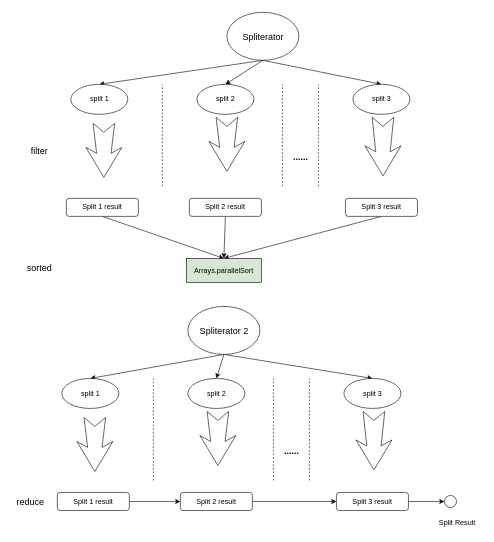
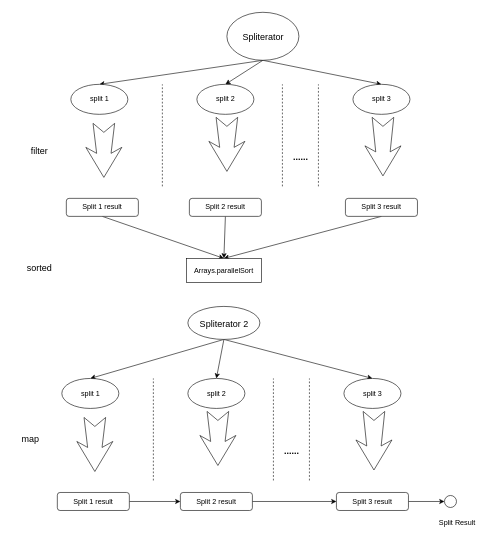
  <mxCell id="0" />
  <mxCell id="1" parent="0" />
  <mxCell id="2" style="rounded=0;orthogonalLoop=1;jettySize=auto;html=1;exitX=0.5;exitY=1;exitDx=0;exitDy=0;entryX=0.5;entryY=0;entryDx=0;entryDy=0;" edge="1" parent="1" source="5" target="7"><mxGeometry relative="1" as="geometry" /></mxCell>
  <mxCell id="3" style="edgeStyle=none;rounded=0;orthogonalLoop=1;jettySize=auto;html=1;exitX=0.5;exitY=1;exitDx=0;exitDy=0;entryX=0.5;entryY=0;entryDx=0;entryDy=0;" edge="1" parent="1" source="5" target="8"><mxGeometry relative="1" as="geometry" /></mxCell>
  <mxCell id="4" style="edgeStyle=none;rounded=0;orthogonalLoop=1;jettySize=auto;html=1;exitX=0.5;exitY=1;exitDx=0;exitDy=0;entryX=0.5;entryY=0;entryDx=0;entryDy=0;" edge="1" parent="1" source="5" target="9"><mxGeometry relative="1" as="geometry" /></mxCell>
  <mxCell id="5" value="&lt;font style=&quot;font-size: 15px&quot;&gt;Spliterator&lt;/font&gt;" style="ellipse;whiteSpace=wrap;html=1;" vertex="1" parent="1"><mxGeometry x="377.5" y="20" width="120" height="80" as="geometry" /></mxCell>
  <mxCell id="6" value="&lt;font style=&quot;font-size: 15px&quot;&gt;&lt;b&gt;......&lt;/b&gt;&lt;/font&gt;" style="text;html=1;align=center;verticalAlign=middle;resizable=0;points=[];autosize=1;" vertex="1" parent="1"><mxGeometry x="480" y="250" width="40" height="20" as="geometry" /></mxCell>
  <mxCell id="7" value="split 1" style="ellipse;whiteSpace=wrap;html=1;" vertex="1" parent="1"><mxGeometry x="117.5" y="140" width="95" height="50" as="geometry" /></mxCell>
  <mxCell id="8" value="split 2" style="ellipse;whiteSpace=wrap;html=1;" vertex="1" parent="1"><mxGeometry x="327.5" y="140" width="95" height="50" as="geometry" /></mxCell>
  <mxCell id="9" value="split 3" style="ellipse;whiteSpace=wrap;html=1;" vertex="1" parent="1"><mxGeometry x="587.5" y="140" width="95" height="50" as="geometry" /></mxCell>
  <mxCell id="10" value="" style="html=1;shadow=0;dashed=0;align=center;verticalAlign=middle;shape=mxgraph.arrows2.stylisedArrow;dy=0.6;dx=40;notch=15;feather=0.4;rotation=90;" vertex="1" parent="1"><mxGeometry x="332.5" y="210" width="90" height="60" as="geometry" /></mxCell>
  <mxCell id="11" value="" style="html=1;shadow=0;dashed=0;align=center;verticalAlign=middle;shape=mxgraph.arrows2.stylisedArrow;dy=0.6;dx=40;notch=15;feather=0.4;rotation=90;" vertex="1" parent="1"><mxGeometry x="588.75" y="213.75" width="97.5" height="60" as="geometry" /></mxCell>
  <mxCell id="12" value="" style="endArrow=none;dashed=1;html=1;" edge="1" parent="1"><mxGeometry width="50" height="50" relative="1" as="geometry"><mxPoint x="270" y="310" as="sourcePoint" /><mxPoint x="270" y="140" as="targetPoint" /></mxGeometry></mxCell>
  <mxCell id="13" value="" style="endArrow=none;dashed=1;html=1;" edge="1" parent="1"><mxGeometry width="50" height="50" relative="1" as="geometry"><mxPoint x="470" y="310" as="sourcePoint" /><mxPoint x="470" y="140" as="targetPoint" /></mxGeometry></mxCell>
  <mxCell id="14" value="" style="endArrow=none;dashed=1;html=1;" edge="1" parent="1"><mxGeometry width="50" height="50" relative="1" as="geometry"><mxPoint x="530" y="310" as="sourcePoint" /><mxPoint x="530" y="140" as="targetPoint" /></mxGeometry></mxCell>
  <mxCell id="15" value="" style="html=1;shadow=0;dashed=0;align=center;verticalAlign=middle;shape=mxgraph.arrows2.stylisedArrow;dy=0.6;dx=40;notch=15;feather=0.4;rotation=90;textDirection=ltr;" vertex="1" parent="1"><mxGeometry x="127.5" y="220" width="90" height="60" as="geometry" /></mxCell>
  <mxCell id="16" style="rounded=0;orthogonalLoop=1;jettySize=auto;html=1;exitX=0.5;exitY=1;exitDx=0;exitDy=0;entryX=0.5;entryY=0;entryDx=0;entryDy=0;" edge="1" parent="1" source="17" target="22"><mxGeometry relative="1" as="geometry" /></mxCell>
  <mxCell id="17" value="Split 1 result" style="rounded=1;whiteSpace=wrap;html=1;" vertex="1" parent="1"><mxGeometry x="110" y="330" width="120" height="30" as="geometry" /></mxCell>
  <mxCell id="18" style="edgeStyle=none;rounded=0;orthogonalLoop=1;jettySize=auto;html=1;exitX=0.5;exitY=1;exitDx=0;exitDy=0;entryX=0.5;entryY=0;entryDx=0;entryDy=0;" edge="1" parent="1" source="19" target="22"><mxGeometry relative="1" as="geometry" /></mxCell>
  <mxCell id="19" value="Split 2 result" style="rounded=1;whiteSpace=wrap;html=1;" vertex="1" parent="1"><mxGeometry x="315" y="330" width="120" height="30" as="geometry" /></mxCell>
  <mxCell id="20" style="edgeStyle=none;rounded=0;orthogonalLoop=1;jettySize=auto;html=1;exitX=0.5;exitY=1;exitDx=0;exitDy=0;entryX=0.5;entryY=0;entryDx=0;entryDy=0;" edge="1" parent="1" source="21" target="22"><mxGeometry relative="1" as="geometry" /></mxCell>
  <mxCell id="21" value="Split 3 result" style="rounded=1;whiteSpace=wrap;html=1;" vertex="1" parent="1"><mxGeometry x="575" y="330" width="120" height="30" as="geometry" /></mxCell>
- <mxCell id="22" value="Arrays.parallelSort" style="rounded=0;whiteSpace=wrap;html=1;fillColor=#d5e8d4;" vertex="1" parent="1"><mxGeometry x="310" y="430" width="125" height="40" as="geometry" /></mxCell>
+ <mxCell id="22" value="Arrays.parallelSort" style="rounded=0;whiteSpace=wrap;html=1;" vertex="1" parent="1"><mxGeometry x="310" y="430" width="125" height="40" as="geometry" /></mxCell>
  <mxCell id="23" value="&lt;font style=&quot;font-size: 15px&quot;&gt;filter&lt;/font&gt;" style="text;html=1;align=center;verticalAlign=middle;resizable=0;points=[];autosize=1;" vertex="1" parent="1"><mxGeometry x="45" y="240" width="40" height="20" as="geometry" /></mxCell>
  <mxCell id="24" value="&lt;span style=&quot;font-size: 15px&quot;&gt;sorted&lt;/span&gt;" style="text;html=1;align=center;verticalAlign=middle;resizable=0;points=[];autosize=1;" vertex="1" parent="1"><mxGeometry x="35" y="435" width="60" height="20" as="geometry" /></mxCell>
  <mxCell id="25" style="rounded=0;orthogonalLoop=1;jettySize=auto;html=1;exitX=0.5;exitY=1;exitDx=0;exitDy=0;entryX=0.5;entryY=0;entryDx=0;entryDy=0;" edge="1" parent="1" source="28" target="30"><mxGeometry relative="1" as="geometry" /></mxCell>
  <mxCell id="26" style="edgeStyle=none;rounded=0;orthogonalLoop=1;jettySize=auto;html=1;exitX=0.5;exitY=1;exitDx=0;exitDy=0;entryX=0.5;entryY=0;entryDx=0;entryDy=0;" edge="1" parent="1" source="28" target="31"><mxGeometry relative="1" as="geometry" /></mxCell>
  <mxCell id="27" style="edgeStyle=none;rounded=0;orthogonalLoop=1;jettySize=auto;html=1;exitX=0.5;exitY=1;exitDx=0;exitDy=0;entryX=0.5;entryY=0;entryDx=0;entryDy=0;" edge="1" parent="1" source="28" target="32"><mxGeometry relative="1" as="geometry" /></mxCell>
- <mxCell id="28" value="&lt;font style=&quot;font-size: 15px&quot;&gt;Spliterator 2&lt;/font&gt;" style="ellipse;whiteSpace=wrap;html=1;" vertex="1" parent="1"><mxGeometry x="312.5" y="510" width="120" height="80" as="geometry" /></mxCell>
+ <mxCell id="28" value="&lt;font style=&quot;font-size: 15px&quot;&gt;Spliterator 2&lt;/font&gt;" style="ellipse;whiteSpace=wrap;html=1;" vertex="1" parent="1"><mxGeometry x="312.5" y="510" width="120" height="55" as="geometry" /></mxCell>
  <mxCell id="29" value="&lt;font style=&quot;font-size: 15px&quot;&gt;&lt;b&gt;......&lt;/b&gt;&lt;/font&gt;" style="text;html=1;align=center;verticalAlign=middle;resizable=0;points=[];autosize=1;" vertex="1" parent="1"><mxGeometry x="465" y="740" width="40" height="20" as="geometry" /></mxCell>
  <mxCell id="30" value="split 1" style="ellipse;whiteSpace=wrap;html=1;" vertex="1" parent="1"><mxGeometry x="102.5" y="630" width="95" height="50" as="geometry" /></mxCell>
  <mxCell id="31" value="split 2" style="ellipse;whiteSpace=wrap;html=1;" vertex="1" parent="1"><mxGeometry x="312.5" y="630" width="95" height="50" as="geometry" /></mxCell>
  <mxCell id="32" value="split 3" style="ellipse;whiteSpace=wrap;html=1;" vertex="1" parent="1"><mxGeometry x="572.5" y="630" width="95" height="50" as="geometry" /></mxCell>
  <mxCell id="33" value="" style="html=1;shadow=0;dashed=0;align=center;verticalAlign=middle;shape=mxgraph.arrows2.stylisedArrow;dy=0.6;dx=40;notch=15;feather=0.4;rotation=90;" vertex="1" parent="1"><mxGeometry x="317.5" y="700" width="90" height="60" as="geometry" /></mxCell>
  <mxCell id="34" value="" style="html=1;shadow=0;dashed=0;align=center;verticalAlign=middle;shape=mxgraph.arrows2.stylisedArrow;dy=0.6;dx=40;notch=15;feather=0.4;rotation=90;" vertex="1" parent="1"><mxGeometry x="573.75" y="703.75" width="97.5" height="60" as="geometry" /></mxCell>
  <mxCell id="35" value="" style="endArrow=none;dashed=1;html=1;" edge="1" parent="1"><mxGeometry width="50" height="50" relative="1" as="geometry"><mxPoint x="255" y="800" as="sourcePoint" /><mxPoint x="255" y="630" as="targetPoint" /></mxGeometry></mxCell>
  <mxCell id="36" value="" style="endArrow=none;dashed=1;html=1;" edge="1" parent="1"><mxGeometry width="50" height="50" relative="1" as="geometry"><mxPoint x="455" y="800" as="sourcePoint" /><mxPoint x="455" y="630" as="targetPoint" /></mxGeometry></mxCell>
  <mxCell id="37" value="" style="endArrow=none;dashed=1;html=1;" edge="1" parent="1"><mxGeometry width="50" height="50" relative="1" as="geometry"><mxPoint x="515" y="800" as="sourcePoint" /><mxPoint x="515" y="630" as="targetPoint" /></mxGeometry></mxCell>
  <mxCell id="38" value="" style="html=1;shadow=0;dashed=0;align=center;verticalAlign=middle;shape=mxgraph.arrows2.stylisedArrow;dy=0.6;dx=40;notch=15;feather=0.4;rotation=90;textDirection=ltr;" vertex="1" parent="1"><mxGeometry x="112.5" y="710" width="90" height="60" as="geometry" /></mxCell>
  <mxCell id="39" style="edgeStyle=none;rounded=0;orthogonalLoop=1;jettySize=auto;html=1;exitX=1;exitY=0.5;exitDx=0;exitDy=0;entryX=0;entryY=0.5;entryDx=0;entryDy=0;" edge="1" parent="1" source="40" target="42"><mxGeometry relative="1" as="geometry" /></mxCell>
  <mxCell id="40" value="Split 1 result" style="rounded=1;whiteSpace=wrap;html=1;" vertex="1" parent="1"><mxGeometry x="95" y="820" width="120" height="30" as="geometry" /></mxCell>
  <mxCell id="41" style="edgeStyle=none;rounded=0;orthogonalLoop=1;jettySize=auto;html=1;exitX=1;exitY=0.5;exitDx=0;exitDy=0;entryX=0;entryY=0.5;entryDx=0;entryDy=0;" edge="1" parent="1" source="42" target="44"><mxGeometry relative="1" as="geometry" /></mxCell>
  <mxCell id="42" value="Split 2 result" style="rounded=1;whiteSpace=wrap;html=1;" vertex="1" parent="1"><mxGeometry x="300" y="820" width="120" height="30" as="geometry" /></mxCell>
  <mxCell id="43" style="edgeStyle=none;rounded=0;orthogonalLoop=1;jettySize=auto;html=1;exitX=1;exitY=0.5;exitDx=0;exitDy=0;entryX=0;entryY=0.5;entryDx=0;entryDy=0;" edge="1" parent="1" source="44" target="46"><mxGeometry relative="1" as="geometry" /></mxCell>
  <mxCell id="44" value="Split 3 result" style="rounded=1;whiteSpace=wrap;html=1;" vertex="1" parent="1"><mxGeometry x="560" y="820" width="120" height="30" as="geometry" /></mxCell>
+ <mxCell id="45" value="&lt;span style=&quot;font-size: 15px&quot;&gt;map&lt;/span&gt;" style="text;html=1;align=center;verticalAlign=middle;resizable=0;points=[];autosize=1;" vertex="1" parent="1"><mxGeometry x="30" y="720" width="40" height="20" as="geometry" /></mxCell>
  <mxCell id="46" value="" style="ellipse;whiteSpace=wrap;html=1;aspect=fixed;" vertex="1" parent="1"><mxGeometry x="740" y="825" width="20" height="20" as="geometry" /></mxCell>
  <mxCell id="47" value="Split Result" style="text;html=1;align=center;verticalAlign=middle;resizable=0;points=[];autosize=1;" vertex="1" parent="1"><mxGeometry x="721" y="861" width="80" height="20" as="geometry" /></mxCell>
- <mxCell id="48" value="&lt;span style=&quot;font-size: 15px&quot;&gt;reduce&lt;/span&gt;" style="text;html=1;align=center;verticalAlign=middle;resizable=0;points=[];autosize=1;" vertex="1" parent="1"><mxGeometry x="20" y="825" width="60" height="20" as="geometry" /></mxCell>
